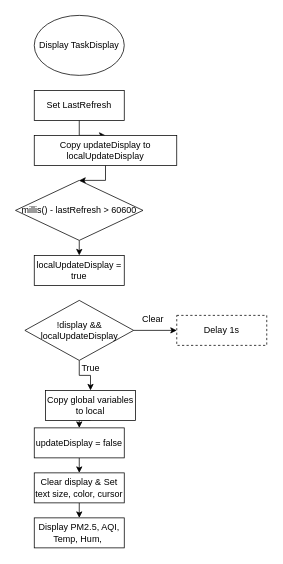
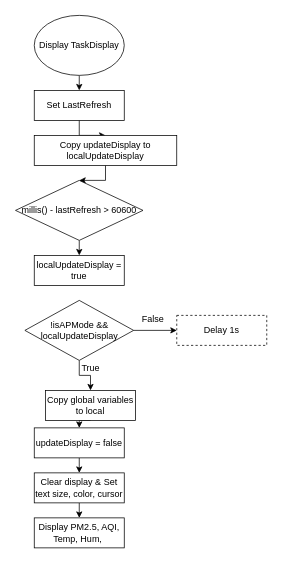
  <mxCell id="0" />
  <mxCell id="1" parent="0" />
+ <mxCell id="2" style="edgeStyle=orthogonalEdgeStyle;rounded=0;orthogonalLoop=1;jettySize=auto;html=1;exitX=0.5;exitY=1;exitDx=0;exitDy=0;entryX=0.5;entryY=0;entryDx=0;entryDy=0;" parent="1" source="3" target="5" edge="1"><mxGeometry relative="1" as="geometry" /></mxCell>
  <mxCell id="3" value="&lt;div&gt;Display TaskDisplay&lt;/div&gt;" style="ellipse;whiteSpace=wrap;html=1;" parent="1" vertex="1"><mxGeometry x="45" y="20" width="120" height="80" as="geometry" /></mxCell>
  <mxCell id="4" style="edgeStyle=orthogonalEdgeStyle;rounded=0;orthogonalLoop=1;jettySize=auto;html=1;exitX=0.5;exitY=1;exitDx=0;exitDy=0;entryX=0.5;entryY=0;entryDx=0;entryDy=0;" parent="1" source="5" target="7" edge="1"><mxGeometry relative="1" as="geometry" /></mxCell>
  <mxCell id="5" value="Set LastRefresh" style="rounded=0;whiteSpace=wrap;html=1;" parent="1" vertex="1"><mxGeometry x="45" y="120" width="120" height="40" as="geometry" /></mxCell>
  <mxCell id="6" style="edgeStyle=orthogonalEdgeStyle;rounded=0;orthogonalLoop=1;jettySize=auto;html=1;exitX=0.5;exitY=1;exitDx=0;exitDy=0;entryX=0.5;entryY=0;entryDx=0;entryDy=0;" parent="1" source="7" target="9" edge="1"><mxGeometry relative="1" as="geometry" /></mxCell>
  <mxCell id="7" value="&lt;div&gt;Copy updateDisplay to localUpdateDisplay&lt;/div&gt;" style="rounded=0;whiteSpace=wrap;html=1;" parent="1" vertex="1"><mxGeometry x="45" y="180" width="190" height="40" as="geometry" /></mxCell>
  <mxCell id="8" style="edgeStyle=orthogonalEdgeStyle;rounded=0;orthogonalLoop=1;jettySize=auto;html=1;exitX=0.5;exitY=1;exitDx=0;exitDy=0;entryX=0.5;entryY=0;entryDx=0;entryDy=0;" parent="1" source="9" target="15" edge="1"><mxGeometry relative="1" as="geometry" /></mxCell>
  <mxCell id="9" value="&lt;div&gt;millis() - lastRefresh &amp;gt; 60600&lt;/div&gt;" style="rhombus;whiteSpace=wrap;html=1;" parent="1" vertex="1"><mxGeometry x="20" y="240" width="170" height="80" as="geometry" /></mxCell>
  <mxCell id="10" style="edgeStyle=orthogonalEdgeStyle;rounded=0;orthogonalLoop=1;jettySize=auto;html=1;exitX=0.5;exitY=1;exitDx=0;exitDy=0;entryX=0.5;entryY=0;entryDx=0;entryDy=0;" parent="1" source="11" target="21" edge="1"><mxGeometry relative="1" as="geometry" /></mxCell>
  <mxCell id="11" value="&lt;div&gt;updateDisplay = false&lt;/div&gt;" style="rounded=0;whiteSpace=wrap;html=1;" parent="1" vertex="1"><mxGeometry x="45" y="570" width="120" height="40" as="geometry" /></mxCell>
  <mxCell id="12" style="edgeStyle=orthogonalEdgeStyle;rounded=0;orthogonalLoop=1;jettySize=auto;html=1;exitX=0.5;exitY=1;exitDx=0;exitDy=0;entryX=0.5;entryY=0;entryDx=0;entryDy=0;" parent="1" source="13" target="11" edge="1"><mxGeometry relative="1" as="geometry" /></mxCell>
  <mxCell id="13" value="&lt;div&gt;Copy global variables to local&lt;/div&gt;" style="rounded=0;whiteSpace=wrap;html=1;" parent="1" vertex="1"><mxGeometry x="60" y="520" width="120" height="40" as="geometry" /></mxCell>
  <mxCell id="14" value="&lt;div&gt;Delay 1s&lt;/div&gt;" style="rounded=0;whiteSpace=wrap;html=1;dashed=1;" parent="1" vertex="1"><mxGeometry x="235" y="420" width="120" height="40" as="geometry" /></mxCell>
  <mxCell id="15" value="localUpdateDisplay = true" style="rounded=0;whiteSpace=wrap;html=1;" parent="1" vertex="1"><mxGeometry x="45" y="340" width="120" height="40" as="geometry" /></mxCell>
  <mxCell id="16" style="edgeStyle=orthogonalEdgeStyle;rounded=0;orthogonalLoop=1;jettySize=auto;html=1;exitX=0.5;exitY=1;exitDx=0;exitDy=0;" parent="1" source="7" target="7" edge="1"><mxGeometry relative="1" as="geometry" /></mxCell>
  <mxCell id="17" style="edgeStyle=orthogonalEdgeStyle;rounded=0;orthogonalLoop=1;jettySize=auto;html=1;exitX=1;exitY=0.5;exitDx=0;exitDy=0;entryX=0;entryY=0.5;entryDx=0;entryDy=0;" parent="1" source="19" target="14" edge="1"><mxGeometry relative="1" as="geometry" /></mxCell>
  <mxCell id="18" style="edgeStyle=orthogonalEdgeStyle;rounded=0;orthogonalLoop=1;jettySize=auto;html=1;exitX=0.5;exitY=1;exitDx=0;exitDy=0;entryX=0.5;entryY=0;entryDx=0;entryDy=0;" parent="1" source="19" target="13" edge="1"><mxGeometry relative="1" as="geometry" /></mxCell>
- <mxCell id="19" value="&lt;div&gt;!display &amp;amp;&amp;amp; localUpdateDisplay&lt;/div&gt;" style="rhombus;whiteSpace=wrap;html=1;" parent="1" vertex="1"><mxGeometry x="32.5" y="400" width="145" height="80" as="geometry" /></mxCell>
+ <mxCell id="19" value="&lt;div&gt;!isAPMode &amp;amp;&amp;amp; localUpdateDisplay&lt;/div&gt;" style="rhombus;whiteSpace=wrap;html=1;" parent="1" vertex="1"><mxGeometry x="32.5" y="400" width="145" height="80" as="geometry" /></mxCell>
  <mxCell id="20" style="edgeStyle=orthogonalEdgeStyle;rounded=0;orthogonalLoop=1;jettySize=auto;html=1;exitX=0.5;exitY=1;exitDx=0;exitDy=0;entryX=0.5;entryY=0;entryDx=0;entryDy=0;" parent="1" source="21" target="22" edge="1"><mxGeometry relative="1" as="geometry" /></mxCell>
  <mxCell id="21" value="&lt;div&gt;Clear display &amp;amp;&amp;nbsp;&lt;span style=&quot;background-color: transparent; color: light-dark(rgb(0, 0, 0), rgb(255, 255, 255));&quot;&gt;Set text size, color, cursor&lt;/span&gt;&lt;/div&gt;" style="rounded=0;whiteSpace=wrap;html=1;" parent="1" vertex="1"><mxGeometry x="45" y="630" width="120" height="40" as="geometry" /></mxCell>
  <mxCell id="22" value="&lt;div&gt;Display PM2.5, AQI, Temp, Hum,&amp;nbsp;&lt;/div&gt;" style="rounded=0;whiteSpace=wrap;html=1;" parent="1" vertex="1"><mxGeometry x="45" y="690" width="120" height="40" as="geometry" /></mxCell>
- <mxCell id="23" value="Clear" style="text;html=1;align=center;verticalAlign=middle;resizable=0;points=[];autosize=1;strokeColor=none;fillColor=none;" parent="1" vertex="1"><mxGeometry x="177.5" y="410" width="50" height="30" as="geometry" /></mxCell>
+ <mxCell id="23" value="False" style="text;html=1;align=center;verticalAlign=middle;resizable=0;points=[];autosize=1;strokeColor=none;fillColor=none;" parent="1" vertex="1"><mxGeometry x="177.5" y="410" width="50" height="30" as="geometry" /></mxCell>
  <mxCell id="24" value="True" style="text;html=1;align=center;verticalAlign=middle;resizable=0;points=[];autosize=1;strokeColor=none;fillColor=none;" parent="1" vertex="1"><mxGeometry x="95" y="475" width="50" height="30" as="geometry" /></mxCell>
